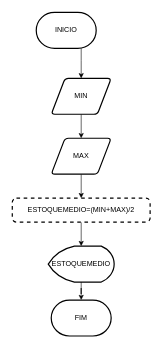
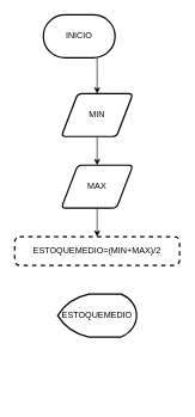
  <mxCell id="0" />
  <mxCell id="1" parent="0" />
  <mxCell id="2" value="" style="edgeStyle=orthogonalEdgeStyle;rounded=0;orthogonalLoop=1;jettySize=auto;html=1;" edge="1" parent="1" source="3" target="5"><mxGeometry relative="1" as="geometry"><Array as="points"><mxPoint x="135" y="100" /><mxPoint x="135" y="100" /></Array></mxGeometry></mxCell>
  <mxCell id="3" value="INICIO" style="strokeWidth=2;html=1;shape=mxgraph.flowchart.terminator;whiteSpace=wrap;" vertex="1" parent="1"><mxGeometry x="60" y="20" width="100" height="60" as="geometry" /></mxCell>
  <mxCell id="4" style="edgeStyle=orthogonalEdgeStyle;rounded=0;orthogonalLoop=1;jettySize=auto;html=1;" edge="1" parent="1" source="5" target="7"><mxGeometry relative="1" as="geometry" /></mxCell>
  <mxCell id="5" value="MIN&lt;br&gt;" style="shape=parallelogram;html=1;strokeWidth=2;perimeter=parallelogramPerimeter;whiteSpace=wrap;rounded=1;arcSize=12;size=0.23;" vertex="1" parent="1"><mxGeometry x="85" y="130" width="100" height="60" as="geometry" /></mxCell>
  <mxCell id="6" value="" style="edgeStyle=orthogonalEdgeStyle;rounded=0;orthogonalLoop=1;jettySize=auto;html=1;" edge="1" parent="1" source="7" target="9"><mxGeometry relative="1" as="geometry" /></mxCell>
  <mxCell id="7" value="MAX" style="shape=parallelogram;html=1;strokeWidth=2;perimeter=parallelogramPerimeter;whiteSpace=wrap;rounded=1;arcSize=12;size=0.23;" vertex="1" parent="1"><mxGeometry x="85" y="230" width="100" height="60" as="geometry" /></mxCell>
- <mxCell id="8" value="" style="edgeStyle=orthogonalEdgeStyle;rounded=0;orthogonalLoop=1;jettySize=auto;html=1;" edge="1" parent="1" source="9" target="11"><mxGeometry relative="1" as="geometry" /></mxCell>
  <mxCell id="9" value="ESTOQUEMEDIO=(MIN+MAX)/2" style="rounded=1;whiteSpace=wrap;html=1;absoluteArcSize=1;arcSize=14;strokeWidth=2;dashed=1;" vertex="1" parent="1"><mxGeometry x="20" y="330" width="230" height="40" as="geometry" /></mxCell>
- <mxCell id="10" value="" style="edgeStyle=orthogonalEdgeStyle;rounded=0;orthogonalLoop=1;jettySize=auto;html=1;" edge="1" parent="1" source="11" target="12"><mxGeometry relative="1" as="geometry" /></mxCell>
  <mxCell id="11" value="ESTOQUEMEDIO" style="strokeWidth=2;html=1;shape=mxgraph.flowchart.display;whiteSpace=wrap;" vertex="1" parent="1"><mxGeometry x="80" y="410" width="110" height="60" as="geometry" /></mxCell>
- <mxCell id="12" value="FIM" style="strokeWidth=2;html=1;shape=mxgraph.flowchart.terminator;whiteSpace=wrap;" vertex="1" parent="1"><mxGeometry x="85" y="500" width="100" height="60" as="geometry" /></mxCell>
